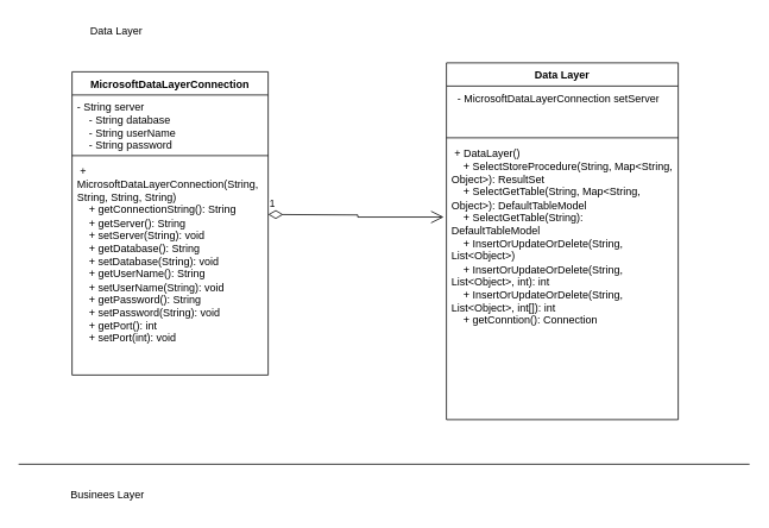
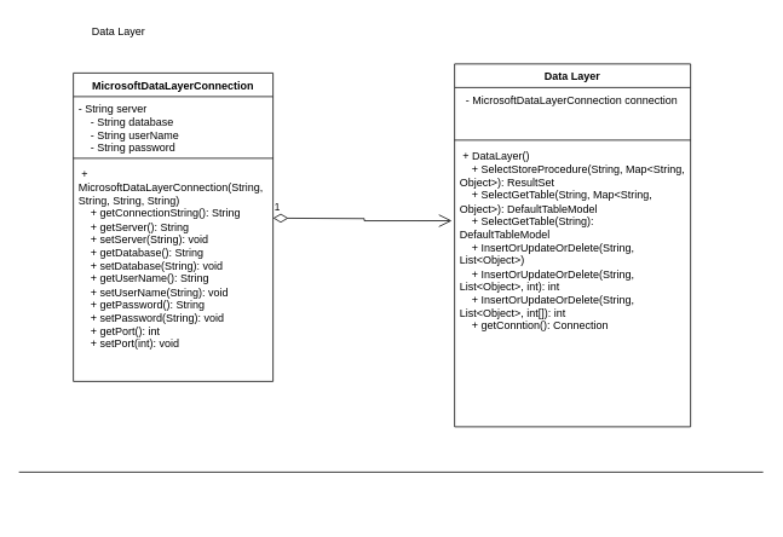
  <mxCell id="0" />
  <mxCell id="1" parent="0" />
  <mxCell id="2" value="MicrosoftDataLayerConnection" style="swimlane;fontStyle=1;align=center;verticalAlign=top;childLayout=stackLayout;horizontal=1;startSize=26;horizontalStack=0;resizeParent=1;resizeParentMax=0;resizeLast=0;collapsible=1;marginBottom=0;whiteSpace=wrap;html=1;" vertex="1" parent="1"><mxGeometry x="80" y="80" width="220" height="340" as="geometry" /></mxCell>
  <mxCell id="3" value="&lt;div&gt;- String server&lt;/div&gt;&lt;div&gt;&amp;nbsp; &amp;nbsp; - String database&lt;/div&gt;&lt;div&gt;&amp;nbsp; &amp;nbsp; - String userName&lt;/div&gt;&lt;div&gt;&amp;nbsp; &amp;nbsp; - String password&lt;/div&gt;&lt;div&gt;&amp;nbsp; &amp;nbsp; - int port&lt;/div&gt;" style="text;strokeColor=none;fillColor=none;align=left;verticalAlign=top;spacingLeft=4;spacingRight=4;overflow=hidden;rotatable=0;points=[[0,0.5],[1,0.5]];portConstraint=eastwest;whiteSpace=wrap;html=1;" vertex="1" parent="2"><mxGeometry y="26" width="220" height="64" as="geometry" /></mxCell>
  <mxCell id="4" value="" style="line;strokeWidth=1;fillColor=none;align=left;verticalAlign=middle;spacingTop=-1;spacingLeft=3;spacingRight=3;rotatable=0;labelPosition=right;points=[];portConstraint=eastwest;strokeColor=inherit;" vertex="1" parent="2"><mxGeometry y="90" width="220" height="8" as="geometry" /></mxCell>
  <mxCell id="5" value="&lt;div&gt;&amp;nbsp;+ MicrosoftDataLayerConnection(String, String, String, String)&lt;/div&gt;&lt;div&gt;&amp;nbsp; &amp;nbsp; + getConnectionString(): String&lt;/div&gt;&lt;div&gt;&amp;nbsp; &amp;nbsp; + getServer(): String&lt;/div&gt;&lt;div&gt;&amp;nbsp; &amp;nbsp; + setServer(String): void&lt;/div&gt;&lt;div&gt;&amp;nbsp; &amp;nbsp; + getDatabase(): String&lt;/div&gt;&lt;div&gt;&amp;nbsp; &amp;nbsp; + setDatabase(String): void&lt;/div&gt;&lt;div&gt;&amp;nbsp; &amp;nbsp; + getUserName(): String&lt;/div&gt;&lt;div&gt;&amp;nbsp; &amp;nbsp; + setUserName(String): void&lt;/div&gt;&lt;div&gt;&amp;nbsp; &amp;nbsp; + getPassword(): String&lt;/div&gt;&lt;div&gt;&amp;nbsp; &amp;nbsp; + setPassword(String): void&lt;/div&gt;&lt;div&gt;&amp;nbsp; &amp;nbsp; + getPort(): int&lt;/div&gt;&lt;div&gt;&amp;nbsp; &amp;nbsp; + setPort(int): void&lt;/div&gt;" style="text;strokeColor=none;fillColor=none;align=left;verticalAlign=top;spacingLeft=4;spacingRight=4;overflow=hidden;rotatable=0;points=[[0,0.5],[1,0.5]];portConstraint=eastwest;whiteSpace=wrap;html=1;" vertex="1" parent="2"><mxGeometry y="98" width="220" height="242" as="geometry" /></mxCell>
  <mxCell id="6" value="Data Layer" style="swimlane;fontStyle=1;align=center;verticalAlign=top;childLayout=stackLayout;horizontal=1;startSize=26;horizontalStack=0;resizeParent=1;resizeParentMax=0;resizeLast=0;collapsible=1;marginBottom=0;whiteSpace=wrap;html=1;" vertex="1" parent="1"><mxGeometry x="500" y="70" width="260" height="400" as="geometry" /></mxCell>
- <mxCell id="7" value="&amp;nbsp; - MicrosoftDataLayerConnection setServer" style="text;strokeColor=none;fillColor=none;align=left;verticalAlign=top;spacingLeft=4;spacingRight=4;overflow=hidden;rotatable=0;points=[[0,0.5],[1,0.5]];portConstraint=eastwest;whiteSpace=wrap;html=1;" vertex="1" parent="6"><mxGeometry y="26" width="260" height="54" as="geometry" /></mxCell>
+ <mxCell id="7" value="&amp;nbsp; - MicrosoftDataLayerConnection connection" style="text;strokeColor=none;fillColor=none;align=left;verticalAlign=top;spacingLeft=4;spacingRight=4;overflow=hidden;rotatable=0;points=[[0,0.5],[1,0.5]];portConstraint=eastwest;whiteSpace=wrap;html=1;" vertex="1" parent="6"><mxGeometry y="26" width="260" height="54" as="geometry" /></mxCell>
  <mxCell id="8" value="" style="line;strokeWidth=1;fillColor=none;align=left;verticalAlign=middle;spacingTop=-1;spacingLeft=3;spacingRight=3;rotatable=0;labelPosition=right;points=[];portConstraint=eastwest;strokeColor=inherit;" vertex="1" parent="6"><mxGeometry y="80" width="260" height="8" as="geometry" /></mxCell>
  <mxCell id="9" value="&lt;div&gt;&amp;nbsp;+ DataLayer()&lt;/div&gt;&lt;div&gt;&amp;nbsp; &amp;nbsp; + SelectStoreProcedure(String, Map&amp;lt;String, Object&amp;gt;): ResultSet&lt;/div&gt;&lt;div&gt;&amp;nbsp; &amp;nbsp; + SelectGetTable(String, Map&amp;lt;String, Object&amp;gt;): DefaultTableModel&lt;/div&gt;&lt;div&gt;&amp;nbsp; &amp;nbsp; + SelectGetTable(String): DefaultTableModel&lt;/div&gt;&lt;div&gt;&amp;nbsp; &amp;nbsp; + InsertOrUpdateOrDelete(String, List&amp;lt;Object&amp;gt;)&lt;/div&gt;&lt;div&gt;&amp;nbsp; &amp;nbsp; + InsertOrUpdateOrDelete(String, List&amp;lt;Object&amp;gt;, int): int&lt;/div&gt;&lt;div&gt;&amp;nbsp; &amp;nbsp; + InsertOrUpdateOrDelete(String, List&amp;lt;Object&amp;gt;, int[]): int&lt;/div&gt;&lt;div&gt;&amp;nbsp; &amp;nbsp; + getConntion(): Connection&lt;/div&gt;" style="text;strokeColor=none;fillColor=none;align=left;verticalAlign=top;spacingLeft=4;spacingRight=4;overflow=hidden;rotatable=0;points=[[0,0.5],[1,0.5]];portConstraint=eastwest;whiteSpace=wrap;html=1;" vertex="1" parent="6"><mxGeometry y="88" width="260" height="312" as="geometry" /></mxCell>
  <mxCell id="10" value="1" style="endArrow=open;html=1;endSize=12;startArrow=diamondThin;startSize=14;startFill=0;edgeStyle=orthogonalEdgeStyle;align=left;verticalAlign=bottom;rounded=0;entryX=-0.012;entryY=0.272;entryDx=0;entryDy=0;entryPerimeter=0;" edge="1" parent="1" target="9"><mxGeometry x="-1" y="3" relative="1" as="geometry"><mxPoint x="300" y="240" as="sourcePoint" /><mxPoint x="460" y="240" as="targetPoint" /></mxGeometry></mxCell>
  <mxCell id="11" value="" style="endArrow=none;html=1;rounded=0;" edge="1" parent="1"><mxGeometry width="50" height="50" relative="1" as="geometry"><mxPoint y="520" as="sourcePoint" x="20" /><mxPoint x="840" y="520" as="targetPoint" /></mxGeometry></mxCell>
  <mxCell id="12" value="Data Layer" style="text;html=1;align=center;verticalAlign=middle;whiteSpace=wrap;rounded=0;" vertex="1" parent="1"><mxGeometry x="40" y="20" width="180" height="30" as="geometry" /></mxCell>
- <mxCell id="13" value="Businees Layer" style="text;html=1;align=center;verticalAlign=middle;whiteSpace=wrap;rounded=0;" vertex="1" parent="1"><mxGeometry x="30" y="540" width="180" height="30" as="geometry" /></mxCell>
